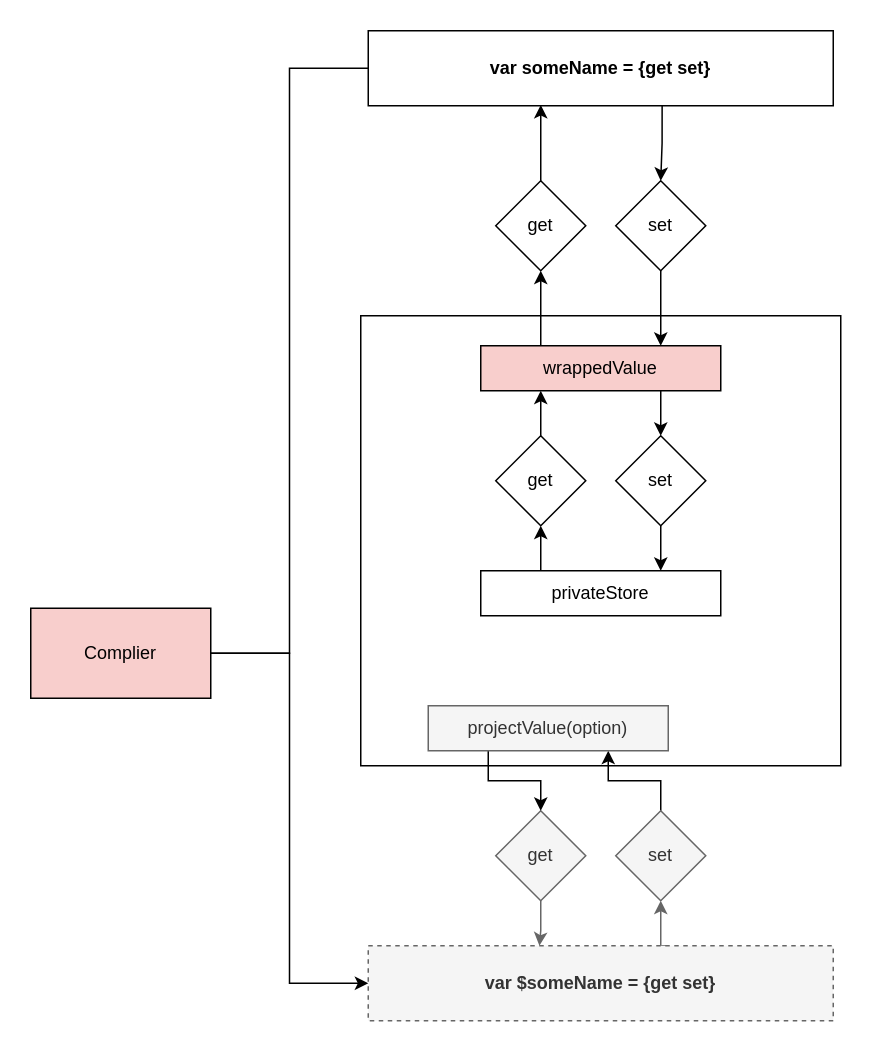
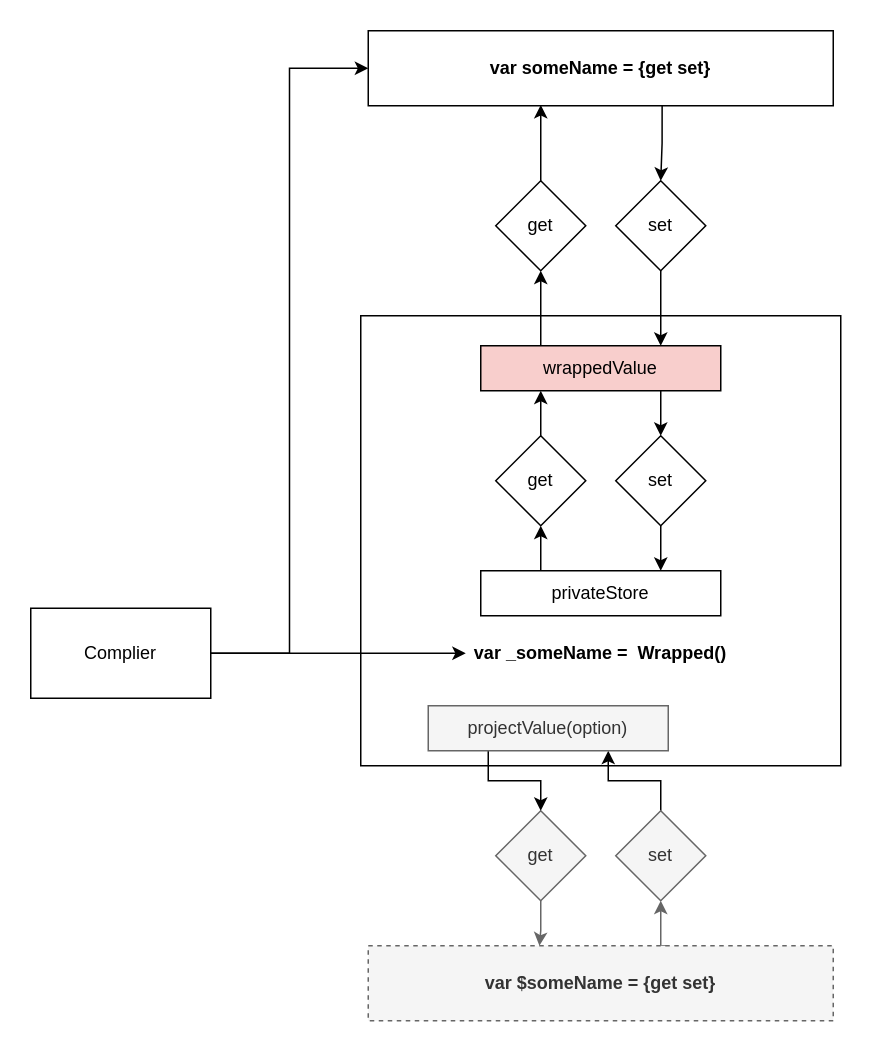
  <mxCell id="0" />
  <mxCell id="1" parent="0" />
  <mxCell id="2" value="" style="rounded=0;whiteSpace=wrap;html=1;" vertex="1" parent="1"><mxGeometry x="240" y="210" width="320" height="300" as="geometry" /></mxCell>
  <mxCell id="3" style="edgeStyle=orthogonalEdgeStyle;rounded=0;orthogonalLoop=1;jettySize=auto;html=1;exitX=0.632;exitY=0.99;exitDx=0;exitDy=0;entryX=0.5;entryY=0;entryDx=0;entryDy=0;exitPerimeter=0;" edge="1" parent="1" source="4" target="18"><mxGeometry relative="1" as="geometry" /></mxCell>
  <mxCell id="4" value="&lt;b&gt;var someName = {get set}&lt;/b&gt;" style="rounded=0;whiteSpace=wrap;html=1;" vertex="1" parent="1"><mxGeometry x="245" y="20" width="310" height="50" as="geometry" /></mxCell>
  <mxCell id="5" style="edgeStyle=orthogonalEdgeStyle;rounded=0;orthogonalLoop=1;jettySize=auto;html=1;exitX=0.75;exitY=1;exitDx=0;exitDy=0;entryX=0.5;entryY=0;entryDx=0;entryDy=0;" edge="1" parent="1" source="7" target="13"><mxGeometry relative="1" as="geometry" /></mxCell>
  <mxCell id="6" style="edgeStyle=orthogonalEdgeStyle;rounded=0;orthogonalLoop=1;jettySize=auto;html=1;exitX=0.25;exitY=0;exitDx=0;exitDy=0;entryX=0.5;entryY=1;entryDx=0;entryDy=0;" edge="1" parent="1" source="7" target="16"><mxGeometry relative="1" as="geometry" /></mxCell>
  <mxCell id="7" value="wrappedValue" style="rounded=0;whiteSpace=wrap;html=1;fillColor=#f8cecc;" vertex="1" parent="1"><mxGeometry x="320" y="230" width="160" height="30" as="geometry" /></mxCell>
  <mxCell id="8" style="edgeStyle=orthogonalEdgeStyle;rounded=0;orthogonalLoop=1;jettySize=auto;html=1;exitX=0.25;exitY=0;exitDx=0;exitDy=0;" edge="1" parent="1" source="9" target="11"><mxGeometry relative="1" as="geometry" /></mxCell>
  <mxCell id="9" value="privateStore" style="rounded=0;whiteSpace=wrap;html=1;" vertex="1" parent="1"><mxGeometry x="320" y="380" width="160" height="30" as="geometry" /></mxCell>
  <mxCell id="10" style="edgeStyle=orthogonalEdgeStyle;rounded=0;orthogonalLoop=1;jettySize=auto;html=1;exitX=0.5;exitY=0;exitDx=0;exitDy=0;entryX=0.25;entryY=1;entryDx=0;entryDy=0;" edge="1" parent="1" source="11" target="7"><mxGeometry relative="1" as="geometry" /></mxCell>
  <mxCell id="11" value="get" style="rhombus;whiteSpace=wrap;html=1;" vertex="1" parent="1"><mxGeometry x="330" y="290" width="60" height="60" as="geometry" /></mxCell>
  <mxCell id="12" style="edgeStyle=orthogonalEdgeStyle;rounded=0;orthogonalLoop=1;jettySize=auto;html=1;exitX=0.5;exitY=1;exitDx=0;exitDy=0;entryX=0.75;entryY=0;entryDx=0;entryDy=0;" edge="1" parent="1" source="13" target="9"><mxGeometry relative="1" as="geometry" /></mxCell>
  <mxCell id="13" value="set" style="rhombus;whiteSpace=wrap;html=1;" vertex="1" parent="1"><mxGeometry x="410" y="290" width="60" height="60" as="geometry" /></mxCell>
+ <mxCell id="14" value="var _someName = &amp;nbsp;Wrapped()" style="text;html=1;align=center;verticalAlign=middle;whiteSpace=wrap;rounded=0;fontStyle=1" vertex="1" parent="1"><mxGeometry x="310" y="420" width="180" height="30" as="geometry" /></mxCell>
  <mxCell id="15" style="edgeStyle=orthogonalEdgeStyle;rounded=0;orthogonalLoop=1;jettySize=auto;html=1;exitX=0.5;exitY=0;exitDx=0;exitDy=0;entryX=0.371;entryY=0.99;entryDx=0;entryDy=0;entryPerimeter=0;" edge="1" parent="1" source="16" target="4"><mxGeometry relative="1" as="geometry" /></mxCell>
  <mxCell id="16" value="get" style="rhombus;whiteSpace=wrap;html=1;" vertex="1" parent="1"><mxGeometry x="330" y="120" width="60" height="60" as="geometry" /></mxCell>
  <mxCell id="17" style="edgeStyle=orthogonalEdgeStyle;rounded=0;orthogonalLoop=1;jettySize=auto;html=1;exitX=0.5;exitY=1;exitDx=0;exitDy=0;entryX=0.75;entryY=0;entryDx=0;entryDy=0;" edge="1" parent="1" source="18" target="7"><mxGeometry relative="1" as="geometry" /></mxCell>
  <mxCell id="18" value="set" style="rhombus;whiteSpace=wrap;html=1;" vertex="1" parent="1"><mxGeometry x="410" y="120" width="60" height="60" as="geometry" /></mxCell>
  <mxCell id="19" style="edgeStyle=orthogonalEdgeStyle;rounded=0;orthogonalLoop=1;jettySize=auto;html=1;exitX=0.645;exitY=0;exitDx=0;exitDy=0;entryX=0.5;entryY=1;entryDx=0;entryDy=0;exitPerimeter=0;fillColor=#f5f5f5;strokeColor=#666666;" edge="1" parent="1" source="20" target="24"><mxGeometry relative="1" as="geometry" /></mxCell>
  <mxCell id="20" value="&lt;b&gt;var $someName = {get set}&lt;/b&gt;" style="rounded=0;whiteSpace=wrap;html=1;fillColor=#f5f5f5;fontColor=#333333;strokeColor=#666666;dashed=1;" vertex="1" parent="1"><mxGeometry x="245" y="630" width="310" height="50" as="geometry" /></mxCell>
  <mxCell id="21" style="edgeStyle=orthogonalEdgeStyle;rounded=0;orthogonalLoop=1;jettySize=auto;html=1;exitX=0.5;exitY=1;exitDx=0;exitDy=0;entryX=0.368;entryY=0;entryDx=0;entryDy=0;entryPerimeter=0;fillColor=#f5f5f5;strokeColor=#666666;" edge="1" parent="1" source="22" target="20"><mxGeometry relative="1" as="geometry"><Array as="points"><mxPoint x="360" y="620" /></Array></mxGeometry></mxCell>
  <mxCell id="22" value="get" style="rhombus;whiteSpace=wrap;html=1;fillColor=#f5f5f5;fontColor=#333333;strokeColor=#666666;" vertex="1" parent="1"><mxGeometry x="330" y="540" width="60" height="60" as="geometry" /></mxCell>
  <mxCell id="23" style="edgeStyle=orthogonalEdgeStyle;rounded=0;orthogonalLoop=1;jettySize=auto;html=1;exitX=0.5;exitY=0;exitDx=0;exitDy=0;entryX=0.75;entryY=1;entryDx=0;entryDy=0;" edge="1" parent="1" source="24" target="26"><mxGeometry relative="1" as="geometry" /></mxCell>
  <mxCell id="24" value="set" style="rhombus;whiteSpace=wrap;html=1;fillColor=#f5f5f5;fontColor=#333333;strokeColor=#666666;" vertex="1" parent="1"><mxGeometry x="410" y="540" width="60" height="60" as="geometry" /></mxCell>
  <mxCell id="25" style="edgeStyle=orthogonalEdgeStyle;rounded=0;orthogonalLoop=1;jettySize=auto;html=1;exitX=0.25;exitY=1;exitDx=0;exitDy=0;entryX=0.5;entryY=0;entryDx=0;entryDy=0;" edge="1" parent="1" source="26" target="22"><mxGeometry relative="1" as="geometry" /></mxCell>
  <mxCell id="26" value="projectValue(option)" style="rounded=0;whiteSpace=wrap;html=1;fillColor=#f5f5f5;fontColor=#333333;strokeColor=#666666;" vertex="1" parent="1"><mxGeometry x="285" y="470" width="160" height="30" as="geometry" /></mxCell>
- <mxCell id="28" style="edgeStyle=orthogonalEdgeStyle;rounded=0;orthogonalLoop=1;jettySize=auto;html=1;exitX=1;exitY=0.5;exitDx=0;exitDy=0;entryX=0;entryY=0.5;entryDx=0;entryDy=0;endArrow=none;" edge="1" parent="1" source="30" target="4"><mxGeometry relative="1" as="geometry" /></mxCell>
- <mxCell id="29" style="edgeStyle=orthogonalEdgeStyle;rounded=0;orthogonalLoop=1;jettySize=auto;html=1;exitX=1;exitY=0.5;exitDx=0;exitDy=0;entryX=0;entryY=0.5;entryDx=0;entryDy=0;" edge="1" parent="1" source="30" target="20"><mxGeometry relative="1" as="geometry" /></mxCell>
- <mxCell id="30" value="Complier" style="rounded=0;whiteSpace=wrap;html=1;fillColor=#f8cecc;" vertex="1" parent="1"><mxGeometry x="20" y="405" width="120" height="60" as="geometry" /></mxCell>
+ <mxCell id="27" style="edgeStyle=orthogonalEdgeStyle;rounded=0;orthogonalLoop=1;jettySize=auto;html=1;exitX=1;exitY=0.5;exitDx=0;exitDy=0;entryX=0;entryY=0.5;entryDx=0;entryDy=0;" edge="1" parent="1" source="30" target="14"><mxGeometry relative="1" as="geometry" /></mxCell>
+ <mxCell id="28" style="edgeStyle=orthogonalEdgeStyle;rounded=0;orthogonalLoop=1;jettySize=auto;html=1;exitX=1;exitY=0.5;exitDx=0;exitDy=0;entryX=0;entryY=0.5;entryDx=0;entryDy=0;" edge="1" parent="1" source="30" target="4"><mxGeometry relative="1" as="geometry" /></mxCell>
+ <mxCell id="30" value="Complier" style="rounded=0;whiteSpace=wrap;html=1;" vertex="1" parent="1"><mxGeometry x="20" y="405" width="120" height="60" as="geometry" /></mxCell>
